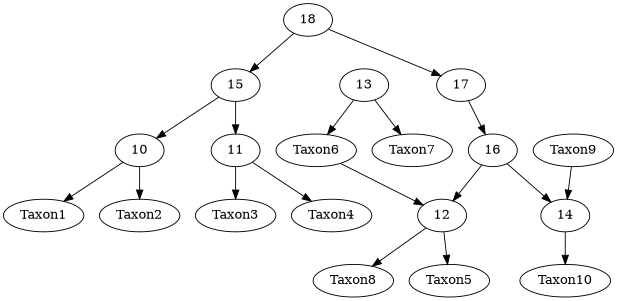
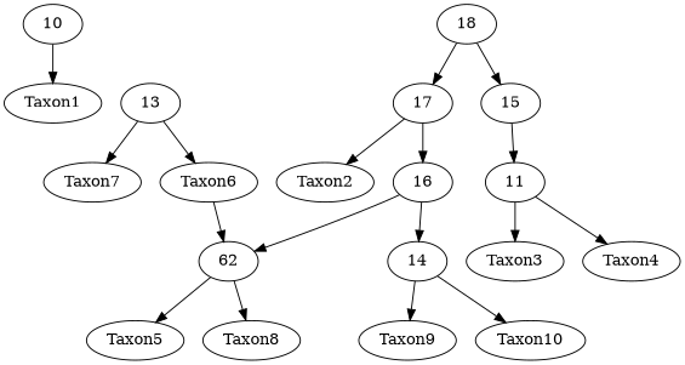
  digraph {
    n1 [label=Taxon1]
    n2 [label=Taxon2]
    n3 [label=Taxon3]
    n4 [label=Taxon4]
    n5 [label=Taxon5]
    n6 [label=Taxon6]
-   12
+   12 [label=62]
    n8 [label=Taxon7]
    n9 [label=Taxon8]
    n10 [label=Taxon9]
    n11 [label=Taxon10]
    10
    11
    13
    14
    15
    16
    17
    18
    n6 -> 12
    12 -> n5
    12 -> n9
    10 -> n1
-   10 -> n2
+   17 -> n2
    11 -> n3
    11 -> n4
    13 -> n6
    13 -> n8
-   n10 -> 14
+   14 -> n10
    14 -> n11
-   15 -> 10
    15 -> 11
    16 -> 12
    16 -> 14
    17 -> 16
    18 -> 15
    18 -> 17
  }
